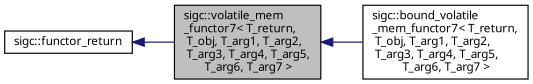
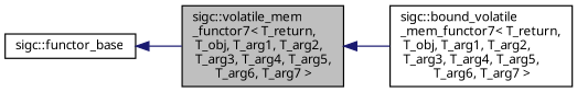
  digraph {
    rankdir=LR
    node [color=black fillcolor=white fontname=Sans fontsize=10 shape=record style=filled]
    edge [color=midnightblue dir=back fontname=Sans fontsize=10 labelfontname=Sans labelfontsize=10 style=solid]
    n1 [fillcolor=grey75 fontcolor=black height=0.2 label="sigc::volatile_mem\l_functor7\< T_return,\l T_obj, T_arg1, T_arg2,\l T_arg3, T_arg4, T_arg5,\l T_arg6, T_arg7 \>" width=0.4]
    n2 [height=0.2 label="sigc::bound_volatile\l_mem_functor7\< T_return,\l T_obj, T_arg1, T_arg2,\l T_arg3, T_arg4, T_arg5,\l T_arg6, T_arg7 \>" width=0.4]
-   n3 [height=0.2 label="sigc::functor_return" width=0.4]
+   n3 [height=0.2 label="sigc::functor_base" width=0.4]
    n1 -> n2
    n3 -> n1
  }
